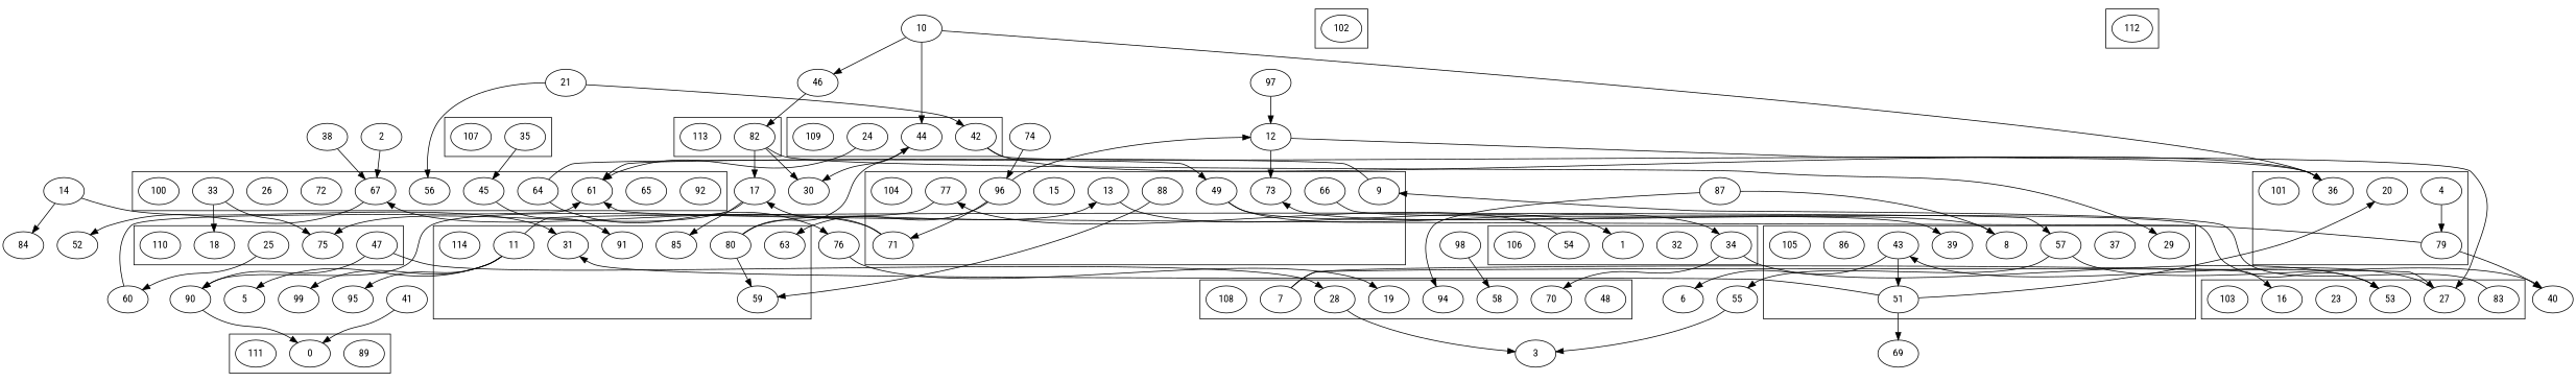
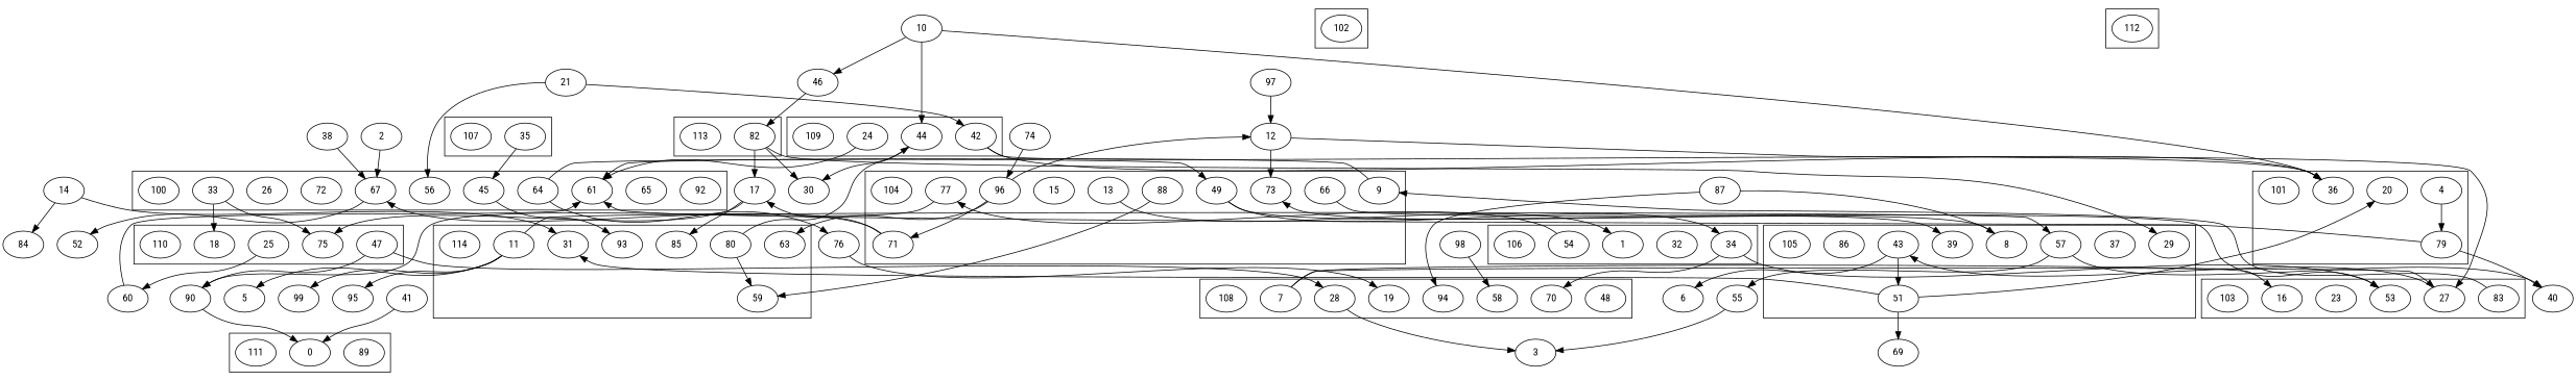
  digraph {
    fontname="Roboto Condensed"
    node [fontname="Roboto Condensed"]
    edge [fontname="Roboto Condensed"]
    92
    65
    56
    64
    45
    33
    61
    72
    26
    67
    100
    79
    4
    20
    36
    101
    102
    53
    83
    27
    23
    16
    103
    66
    73
    96
    71
    49
    88
    9
    15
    77
    13
    104
    39
    37
    57
    29
    8
    43
    51
    86
    105
    54
    32
    1
    34
    106
    35
    107
    48
    7
    28
    19
    94
    58
    70
    108
    44
    24
    42
    109
    25
    18
    47
    75
    110
    89
    0
    111
    112
    82
    113
    63
    85
    80
    31
    59
    11
-   93 [label=91]
+   93
    114
    76
    52
    40
    12
    17
    90
    55
    6
    69
    3
    30
    60
    95
    99
    5
    38
    21
    14
    84
    10
    46
    2
    98
    87
    41
    97
    74
    subgraph cluster_1 {
      92
      65
      56
      64
      45
      33
      61
      72
      26
      67
      100
    }
    subgraph cluster_2 {
      79
      4
      20
      36
      101
    }
    subgraph cluster_3 {
      102
    }
    subgraph cluster_4 {
      53
      83
      27
      23
      16
      103
    }
    subgraph cluster_5 {
      66
      73
      96
      71
      49
      88
      9
      15
      77
      13
      104
    }
    subgraph cluster_6 {
      39
      37
      57
      29
      8
      43
      51
      86
      105
    }
    subgraph cluster_7 {
      54
      32
      1
      34
      106
    }
    subgraph cluster_8 {
      35
      107
    }
    subgraph cluster_9 {
      48
      7
      28
      19
      94
      58
      70
      108
    }
    subgraph cluster_10 {
      44
      24
      42
      109
    }
    subgraph cluster_11 {
      25
      18
      47
      75
      110
    }
    subgraph cluster_12 {
      89
      0
      111
    }
    subgraph cluster_13 {
      112
    }
    subgraph cluster_14 {
      82
      113
    }
    subgraph cluster_15 {
      63
      85
      80
      31
      59
      11
      93
      114
    }
    64 -> 49
    64 -> 76
    45 -> 93
    33 -> 18
    33 -> 75
    67 -> 52
    79 -> 61
    79 -> 40
    4 -> 79
    83 -> 9
    27 -> 43
    66 -> 53
    96 -> 71
    96 -> 63
    96 -> 12
    71 -> 67
    71 -> 17
    49 -> 39
    49 -> 34
    88 -> 59
    9 -> 61
    77 -> 90
    13 -> 1
    57 -> 40
    57 -> 55
    8 -> 73
    43 -> 51
    43 -> 6
    51 -> 20
    51 -> 31
    51 -> 69
    54 -> 77
    34 -> 53
    34 -> 70
    35 -> 45
    7 -> 27
    7 -> 16
    28 -> 3
    44 -> 30
    24 -> 61
    42 -> 36
    42 -> 27
    25 -> 60
    47 -> 28
    47 -> 90
    82 -> 29
    82 -> 17
    82 -> 30
-   80 -> 13
    80 -> 44
    80 -> 59
    11 -> 57
    11 -> 95
    11 -> 99
    11 -> 5
    76 -> 19
    12 -> 36
    12 -> 73
    17 -> 75
    17 -> 85
    90 -> 0
    55 -> 3
    60 -> 61
    38 -> 67
    21 -> 56
    21 -> 42
    14 -> 31
    14 -> 84
    10 -> 36
    10 -> 44
    10 -> 46
    46 -> 82
    2 -> 67
    98 -> 58
    87 -> 8
    87 -> 94
    41 -> 0
    97 -> 12
    74 -> 96
  }
